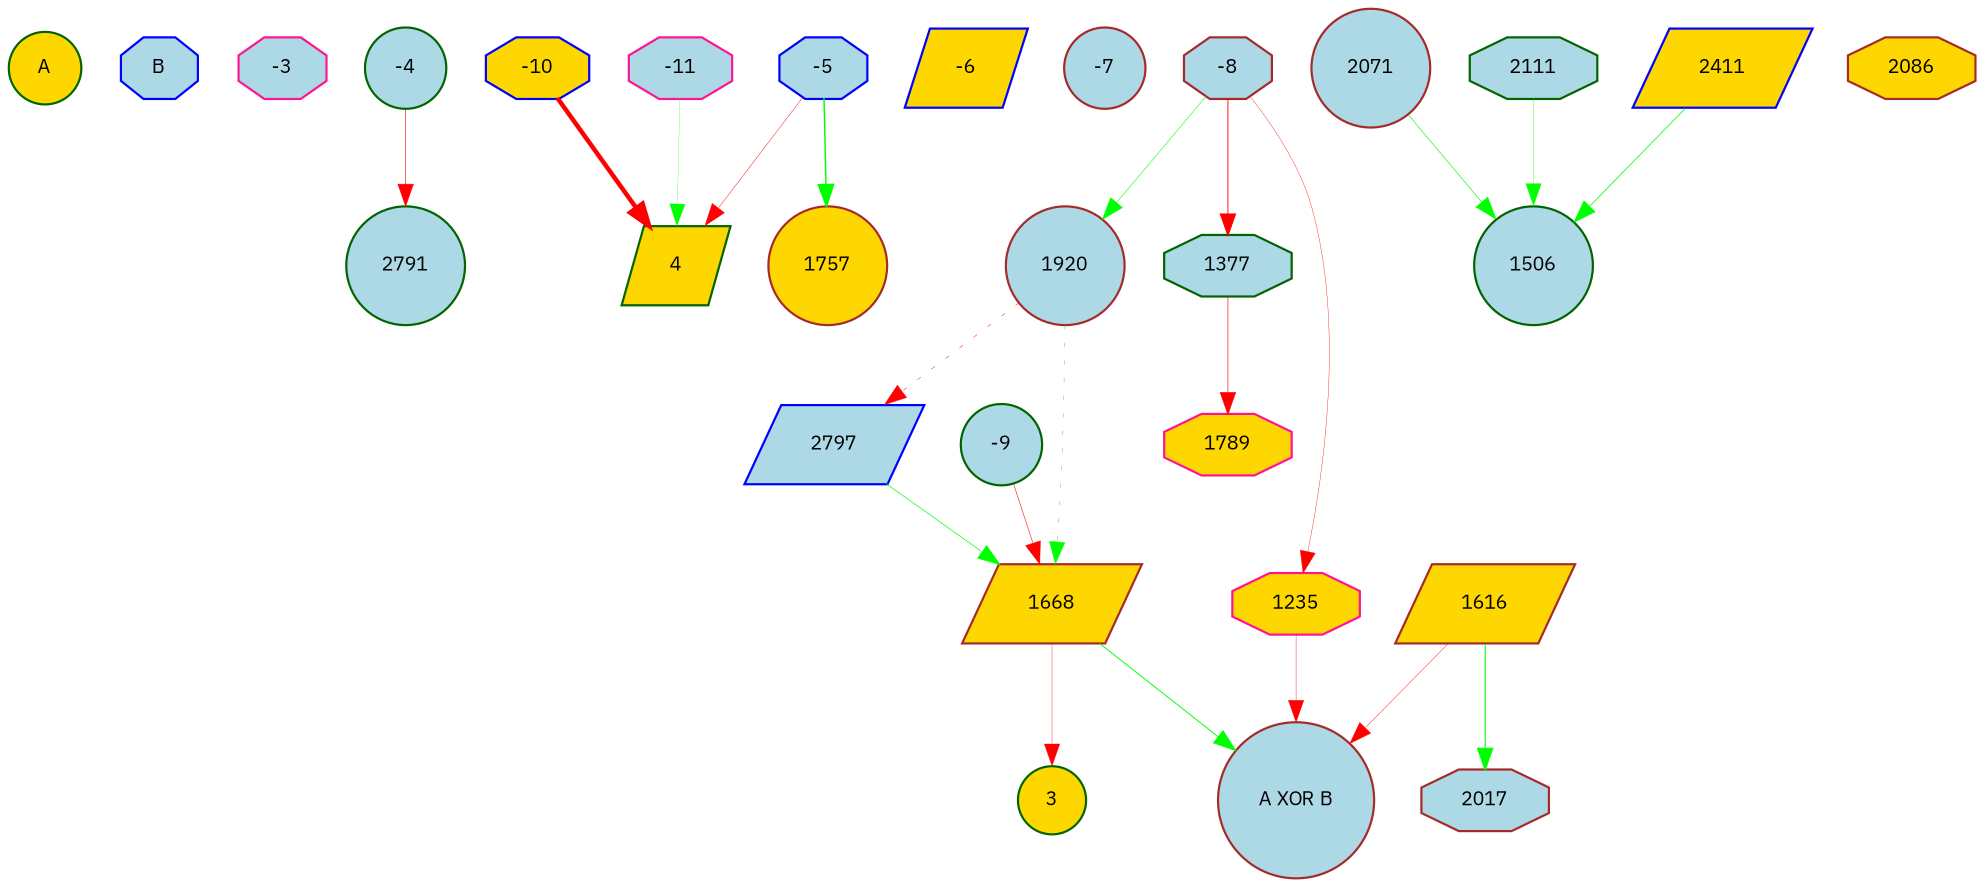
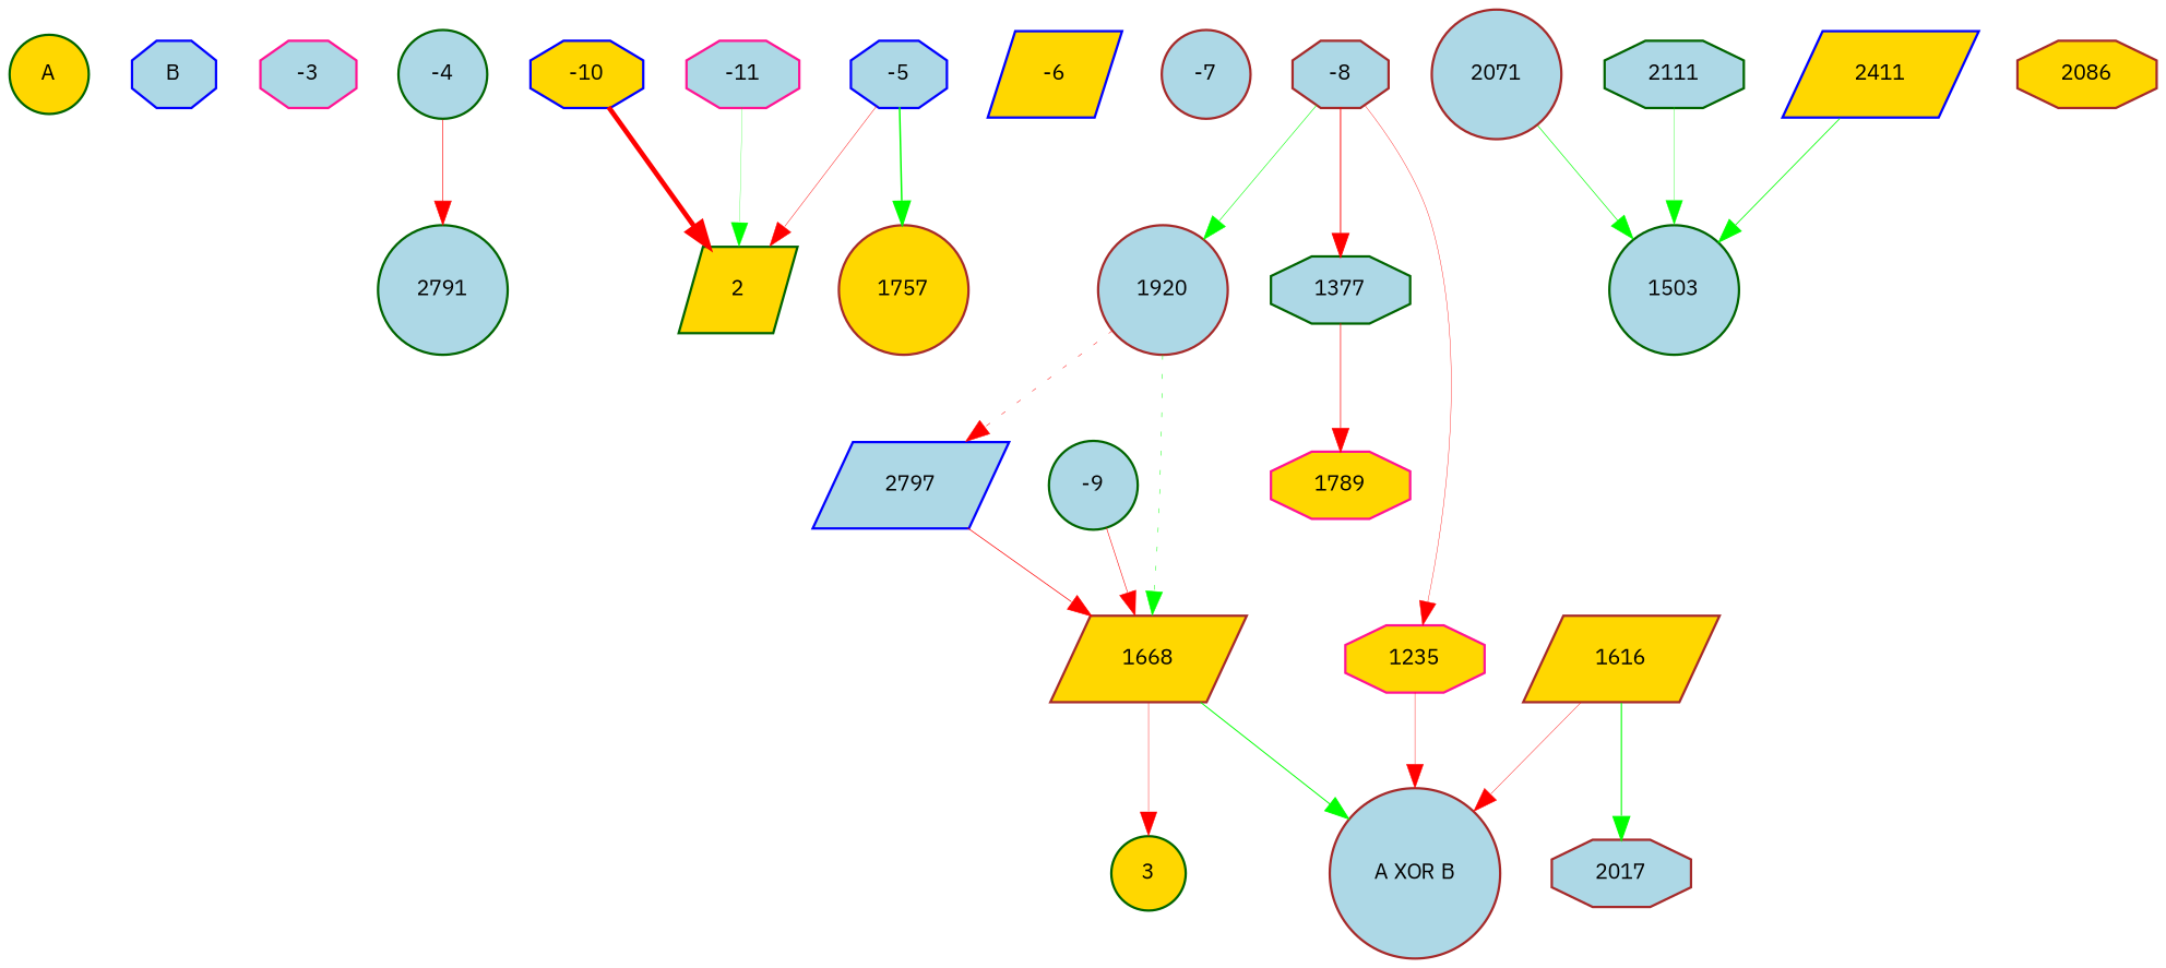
  digraph {
    fontname="IBM Plex Sans"
    node [color=brown fillcolor=lightblue fontname="IBM Plex Sans" fontsize=9 shape=octagon style=filled]
    edge [color=red fontname="IBM Plex Sans" style=bold]
    A [color=darkgreen fillcolor=gold height=0.2 shape=circle width=0.2]
    B [color=blue height=0.2 width=0.2]
    -3 [color=deeppink height=0.2 width=0.2]
    -4 [color=darkgreen height=0.2 shape=circle width=0.2]
    2791 [color=darkgreen height=0.2 shape=circle width=0.2]
    -5 [color=blue height=0.2 width=0.2]
-   2 [color=darkgreen fillcolor=gold height=0.2 shape=parallelogram width=0.2 label=4]
+   2 [color=darkgreen fillcolor=gold height=0.2 shape=parallelogram width=0.2]
    1757 [fillcolor=gold height=0.2 shape=circle width=0.2]
    -6 [color=blue fillcolor=gold height=0.2 shape=parallelogram width=0.2]
    -7 [height=0.2 shape=circle width=0.2]
    -8 [height=0.2 width=0.2]
    1920 [height=0.2 shape=circle width=0.2]
    1235 [color=deeppink fillcolor=gold height=0.2 width=0.2]
    1377 [color=darkgreen height=0.2 width=0.2]
    1668 [fillcolor=gold height=0.2 shape=parallelogram width=0.2]
    2797 [color=blue height=0.2 shape=parallelogram width=0.2]
    "A XOR B" [height=0.2 shape=circle width=0.2]
    1789 [color=deeppink fillcolor=gold height=0.2 width=0.2]
    -9 [color=darkgreen height=0.2 shape=circle width=0.2]
    3 [color=darkgreen fillcolor=gold height=0.2 shape=circle width=0.2]
    -10 [color=blue fillcolor=gold height=0.2 width=0.2]
    -11 [color=deeppink height=0.2 width=0.2]
    2071 [height=0.2 shape=circle width=0.2]
-   1506 [color=darkgreen height=0.2 shape=circle width=0.2]
+   1506 [color=darkgreen height=0.2 shape=circle width=0.2 label=1503]
    2086 [fillcolor=gold height=0.2 width=0.2]
    2111 [color=darkgreen height=0.2 width=0.2]
    1616 [fillcolor=gold height=0.2 shape=parallelogram width=0.2]
    2017 [height=0.2 width=0.2]
    2411 [color=blue fillcolor=gold height=0.2 shape=parallelogram width=0.2]
    -4 -> 2791 [penwidth=0.27346989630786966]
    -5 -> 2 [penwidth=0.1978451157713258 style=solid]
    -5 -> 1757 [color=green penwidth=0.6573376086402898]
    -8 -> 1920 [color=green penwidth=0.2510551266947191 style=solid]
    -8 -> 1235 [penwidth=0.16854985184106108]
    -8 -> 1377 [penwidth=0.4085032577955856 style=solid]
    1920 -> 1668 [color=green penwidth=0.2097637648558091 style=dotted]
    1920 -> 2797 [penwidth=0.20345601115233286 style=dotted]
    1235 -> "A XOR B" [penwidth=0.17560463961906098 style=solid]
    1377 -> 1789 [penwidth=0.29517273046276893]
    1668 -> "A XOR B" [color=green penwidth=0.4268993220426339]
    1668 -> 3 [penwidth=0.1762521841511973]
-   2797 -> 1668 [color=green penwidth=0.31333963261078535]
+   2797 -> 1668 [penwidth=0.31333963261078535]
    -9 -> 1668 [penwidth=0.2483248007070235 style=solid]
    -10 -> 2 [penwidth=2.0540340693433654 style=solid]
    -11 -> 2 [color=green penwidth=0.12238616233730101 style=solid]
    2071 -> 1506 [color=green penwidth=0.2933605933977862]
    2111 -> 1506 [color=green penwidth=0.15241780907610086]
    1616 -> "A XOR B" [penwidth=0.18530987650205505]
    1616 -> 2017 [color=green penwidth=0.48217318180252755]
    2411 -> 1506 [color=green penwidth=0.35519108348285644 style=solid]
  }
